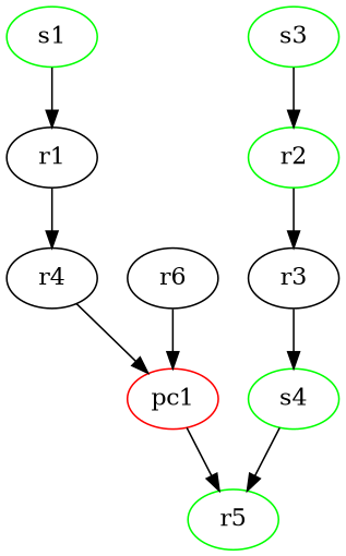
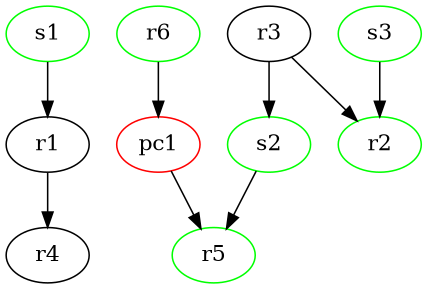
  digraph {
    node [color=green]
    s1
    r1 [color=""]
    r4 [color=""]
-   s2 [label=s4]
+   s2
    r5
    s3
    r2
    r3 [color=""]
    pc1 [color=red]
-   r6 [color=""]
+   r6
    s1 -> r1
    r1 -> r4
-   r4 -> pc1
    s2 -> r5
    s3 -> r2
-   r2 -> r3
+   r3 -> r2
    r3 -> s2
    pc1 -> r5
    r6 -> pc1
  }
